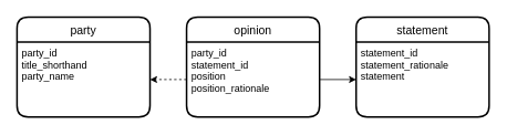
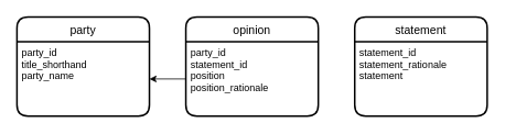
  <mxCell id="0" />
  <mxCell id="1" parent="0" />
  <mxCell id="2" value="party" style="swimlane;childLayout=stackLayout;horizontal=1;startSize=30;horizontalStack=0;rounded=1;fontSize=14;fontStyle=0;strokeWidth=2;resizeParent=0;resizeLast=1;shadow=0;dashed=0;align=center;" vertex="1" parent="1"><mxGeometry x="20" y="20" width="160" height="120" as="geometry" /></mxCell>
  <mxCell id="3" value="party_id&#10;title_shorthand&#10;party_name" style="align=left;strokeColor=none;fillColor=none;spacingLeft=4;fontSize=12;verticalAlign=top;resizable=0;rotatable=0;part=1;" vertex="1" parent="2"><mxGeometry y="30" width="160" height="90" as="geometry" /></mxCell>
  <mxCell id="4" value="statement" style="swimlane;childLayout=stackLayout;horizontal=1;startSize=30;horizontalStack=0;rounded=1;fontSize=14;fontStyle=0;strokeWidth=2;resizeParent=0;resizeLast=1;shadow=0;dashed=0;align=center;" vertex="1" parent="1"><mxGeometry x="428" y="20" width="160" height="120" as="geometry" /></mxCell>
  <mxCell id="5" value="statement_id&#10;statement_rationale&#10;statement" style="align=left;strokeColor=none;fillColor=none;spacingLeft=4;fontSize=12;verticalAlign=top;resizable=0;rotatable=0;part=1;" vertex="1" parent="4"><mxGeometry y="30" width="160" height="90" as="geometry" /></mxCell>
  <mxCell id="6" value="opinion" style="swimlane;childLayout=stackLayout;horizontal=1;startSize=30;horizontalStack=0;rounded=1;fontSize=14;fontStyle=0;strokeWidth=2;resizeParent=0;resizeLast=1;shadow=0;dashed=0;align=center;" vertex="1" parent="1"><mxGeometry x="224" y="20" width="160" height="120" as="geometry" /></mxCell>
  <mxCell id="7" value="party_id&#10;statement_id&#10;position&#10;position_rationale" style="align=left;strokeColor=none;fillColor=none;spacingLeft=4;fontSize=12;verticalAlign=top;resizable=0;rotatable=0;part=1;" vertex="1" parent="6"><mxGeometry y="30" width="160" height="90" as="geometry" /></mxCell>
- <mxCell id="8" style="edgeStyle=orthogonalEdgeStyle;rounded=0;orthogonalLoop=1;jettySize=auto;html=1;entryX=0;entryY=0.5;entryDx=0;entryDy=0;" edge="1" parent="1" source="7" target="5"><mxGeometry relative="1" as="geometry" /></mxCell>
- <mxCell id="9" style="edgeStyle=orthogonalEdgeStyle;rounded=0;orthogonalLoop=1;jettySize=auto;html=1;dashed=1;" edge="1" parent="1" source="7" target="3"><mxGeometry relative="1" as="geometry" /></mxCell>
+ <mxCell id="9" style="edgeStyle=orthogonalEdgeStyle;rounded=0;orthogonalLoop=1;jettySize=auto;html=1;" edge="1" parent="1" source="7" target="3"><mxGeometry relative="1" as="geometry" /></mxCell>
